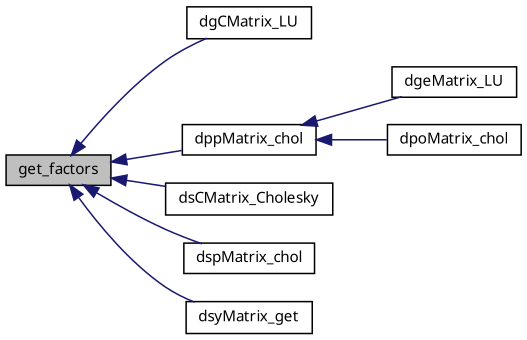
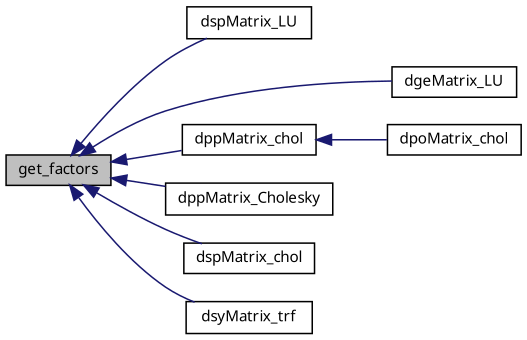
  digraph {
    rankdir=LR
    node [color=black fillcolor=white fontname="FreeSans.ttf" fontsize=10 shape=record style=filled]
    edge [color=midnightblue dir=back fontname="FreeSans.ttf" fontsize=10 labelfontname="FreeSans.ttf" labelfontsize=10 style=solid]
    n1 [fillcolor=grey75 fontcolor=black height=0.2 label=get_factors width=0.4]
-   n2 [height=0.2 label=dgCMatrix_LU width=0.4]
+   n2 [height=0.2 label=dspMatrix_LU width=0.4]
    n3 [height=0.2 label=dgeMatrix_LU width=0.4]
    n4 [height=0.2 label=dppMatrix_chol width=0.4]
-   n5 [height=0.2 label=dsCMatrix_Cholesky width=0.4]
+   n5 [height=0.2 label=dppMatrix_Cholesky width=0.4]
    n6 [height=0.2 label=dspMatrix_chol width=0.4]
-   n7 [height=0.2 label=dsyMatrix_get width=0.4]
+   n7 [height=0.2 label=dsyMatrix_trf width=0.4]
    n8 [height=0.2 label=dpoMatrix_chol width=0.4]
    n1 -> n2
-   n4 -> n3
+   n1 -> n3
    n1 -> n4
    n1 -> n5
    n1 -> n6
    n1 -> n7
    n4 -> n8
  }
